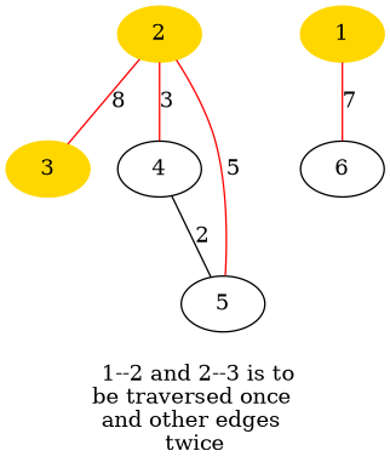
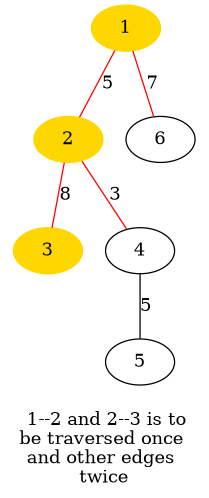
  digraph {
    label="\n  1--2 and 2--3 is to \nbe traversed once \nand other edges \ntwice"
    edge [color=red dir=none]
    n1 [color=gold label=2 style=filled]
    n2 [color=gold label=3 style=filled]
    n3 [label=4]
    n4 [label=5]
    n5 [color=gold label=1 style=filled]
    n6 [label=6]
    n1 -> n2 [label=8]
    n1 -> n3 [label=3]
-   n3 -> n4 [label=2 color=""]
-   n4 -> n1 [label=5]
+   n3 -> n4 [label=5 color=""]
+   n5 -> n1 [label=5]
    n5 -> n6 [label=7]
  }
